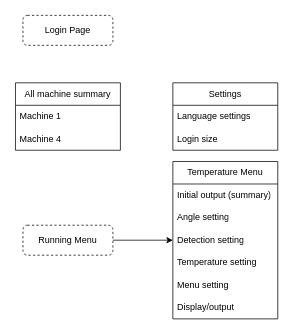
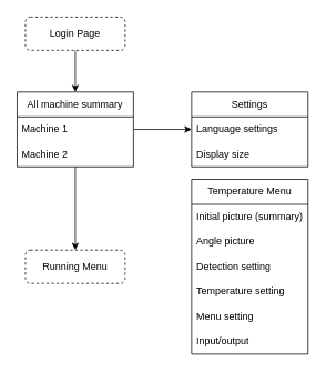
  <mxCell id="0" />
  <mxCell id="1" parent="0" />
+ <mxCell id="2" style="edgeStyle=orthogonalEdgeStyle;rounded=0;orthogonalLoop=1;jettySize=auto;html=1;" edge="1" parent="1" source="3" target="8"><mxGeometry relative="1" as="geometry" /></mxCell>
  <mxCell id="3" value="Login Page" style="rounded=1;whiteSpace=wrap;html=1;fontSize=12;glass=0;strokeWidth=1;shadow=0;dashed=1;" parent="1" vertex="1"><mxGeometry x="30" y="20" width="120" height="40" as="geometry" /></mxCell>
  <mxCell id="4" value="Settings" style="swimlane;fontStyle=0;childLayout=stackLayout;horizontal=1;startSize=30;horizontalStack=0;resizeParent=1;resizeParentMax=0;resizeLast=0;collapsible=1;marginBottom=0;whiteSpace=wrap;html=1;" vertex="1" parent="1"><mxGeometry x="230" y="110" width="140" height="90" as="geometry" /></mxCell>
  <mxCell id="5" value="Language settings" style="text;strokeColor=none;fillColor=none;align=left;verticalAlign=middle;spacingLeft=4;spacingRight=4;overflow=hidden;points=[[0,0.5],[1,0.5]];portConstraint=eastwest;rotatable=0;whiteSpace=wrap;html=1;" vertex="1" parent="4"><mxGeometry y="30" width="140" height="30" as="geometry" /></mxCell>
- <mxCell id="6" value="Login size" style="text;strokeColor=none;fillColor=none;align=left;verticalAlign=middle;spacingLeft=4;spacingRight=4;overflow=hidden;points=[[0,0.5],[1,0.5]];portConstraint=eastwest;rotatable=0;whiteSpace=wrap;html=1;" vertex="1" parent="4"><mxGeometry y="60" width="140" height="30" as="geometry" /></mxCell>
+ <mxCell id="6" value="Display size" style="text;strokeColor=none;fillColor=none;align=left;verticalAlign=middle;spacingLeft=4;spacingRight=4;overflow=hidden;points=[[0,0.5],[1,0.5]];portConstraint=eastwest;rotatable=0;whiteSpace=wrap;html=1;" vertex="1" parent="4"><mxGeometry y="60" width="140" height="30" as="geometry" /></mxCell>
+ <mxCell id="7" style="edgeStyle=orthogonalEdgeStyle;rounded=0;orthogonalLoop=1;jettySize=auto;html=1;entryX=0.5;entryY=0;entryDx=0;entryDy=0;" edge="1" parent="1" source="8" target="20"><mxGeometry relative="1" as="geometry"><mxPoint x="40" y="270" as="targetPoint" /></mxGeometry></mxCell>
  <mxCell id="8" value="All machine summary" style="swimlane;fontStyle=0;childLayout=stackLayout;horizontal=1;startSize=30;horizontalStack=0;resizeParent=1;resizeParentMax=0;resizeLast=0;collapsible=1;marginBottom=0;whiteSpace=wrap;html=1;" vertex="1" parent="1"><mxGeometry x="20" y="110" width="140" height="90" as="geometry" /></mxCell>
  <mxCell id="9" value="Machine 1" style="text;strokeColor=none;fillColor=none;align=left;verticalAlign=middle;spacingLeft=4;spacingRight=4;overflow=hidden;points=[[0,0.5],[1,0.5]];portConstraint=eastwest;rotatable=0;whiteSpace=wrap;html=1;" vertex="1" parent="8"><mxGeometry y="30" width="140" height="30" as="geometry" /></mxCell>
- <mxCell id="10" value="Machine 4" style="text;strokeColor=none;fillColor=none;align=left;verticalAlign=middle;spacingLeft=4;spacingRight=4;overflow=hidden;points=[[0,0.5],[1,0.5]];portConstraint=eastwest;rotatable=0;whiteSpace=wrap;html=1;" vertex="1" parent="8"><mxGeometry y="60" width="140" height="30" as="geometry" /></mxCell>
+ <mxCell id="10" value="Machine 2" style="text;strokeColor=none;fillColor=none;align=left;verticalAlign=middle;spacingLeft=4;spacingRight=4;overflow=hidden;points=[[0,0.5],[1,0.5]];portConstraint=eastwest;rotatable=0;whiteSpace=wrap;html=1;" vertex="1" parent="8"><mxGeometry y="60" width="140" height="30" as="geometry" /></mxCell>
  <mxCell id="11" value="Temperature Menu" style="swimlane;fontStyle=0;childLayout=stackLayout;horizontal=1;startSize=30;horizontalStack=0;resizeParent=1;resizeParentMax=0;resizeLast=0;collapsible=1;marginBottom=0;whiteSpace=wrap;html=1;" vertex="1" parent="1"><mxGeometry x="230" y="215" width="140" height="210" as="geometry" /></mxCell>
- <mxCell id="12" value="Initial output (summary)" style="text;strokeColor=none;fillColor=none;align=left;verticalAlign=middle;spacingLeft=4;spacingRight=4;overflow=hidden;points=[[0,0.5],[1,0.5]];portConstraint=eastwest;rotatable=0;whiteSpace=wrap;html=1;" vertex="1" parent="11"><mxGeometry y="30" width="140" height="30" as="geometry" /></mxCell>
- <mxCell id="13" value="Angle setting" style="text;strokeColor=none;fillColor=none;align=left;verticalAlign=middle;spacingLeft=4;spacingRight=4;overflow=hidden;points=[[0,0.5],[1,0.5]];portConstraint=eastwest;rotatable=0;whiteSpace=wrap;html=1;" vertex="1" parent="11"><mxGeometry y="60" width="140" height="30" as="geometry" /></mxCell>
+ <mxCell id="12" value="Initial picture (summary)" style="text;strokeColor=none;fillColor=none;align=left;verticalAlign=middle;spacingLeft=4;spacingRight=4;overflow=hidden;points=[[0,0.5],[1,0.5]];portConstraint=eastwest;rotatable=0;whiteSpace=wrap;html=1;" vertex="1" parent="11"><mxGeometry y="30" width="140" height="30" as="geometry" /></mxCell>
+ <mxCell id="13" value="Angle picture" style="text;strokeColor=none;fillColor=none;align=left;verticalAlign=middle;spacingLeft=4;spacingRight=4;overflow=hidden;points=[[0,0.5],[1,0.5]];portConstraint=eastwest;rotatable=0;whiteSpace=wrap;html=1;" vertex="1" parent="11"><mxGeometry y="60" width="140" height="30" as="geometry" /></mxCell>
  <mxCell id="14" value="Detection setting" style="text;strokeColor=none;fillColor=none;align=left;verticalAlign=middle;spacingLeft=4;spacingRight=4;overflow=hidden;points=[[0,0.5],[1,0.5]];portConstraint=eastwest;rotatable=0;whiteSpace=wrap;html=1;" vertex="1" parent="11"><mxGeometry y="90" width="140" height="30" as="geometry" /></mxCell>
  <mxCell id="15" value="Temperature setting" style="text;strokeColor=none;fillColor=none;align=left;verticalAlign=middle;spacingLeft=4;spacingRight=4;overflow=hidden;points=[[0,0.5],[1,0.5]];portConstraint=eastwest;rotatable=0;whiteSpace=wrap;html=1;" vertex="1" parent="11"><mxGeometry y="120" width="140" height="30" as="geometry" /></mxCell>
  <mxCell id="16" value="Menu setting" style="text;strokeColor=none;fillColor=none;align=left;verticalAlign=middle;spacingLeft=4;spacingRight=4;overflow=hidden;points=[[0,0.5],[1,0.5]];portConstraint=eastwest;rotatable=0;whiteSpace=wrap;html=1;" vertex="1" parent="11"><mxGeometry y="150" width="140" height="30" as="geometry" /></mxCell>
- <mxCell id="17" value="Display/output" style="text;strokeColor=none;fillColor=none;align=left;verticalAlign=middle;spacingLeft=4;spacingRight=4;overflow=hidden;points=[[0,0.5],[1,0.5]];portConstraint=eastwest;rotatable=0;whiteSpace=wrap;html=1;" vertex="1" parent="11"><mxGeometry y="180" width="140" height="30" as="geometry" /></mxCell>
- <mxCell id="19" style="edgeStyle=orthogonalEdgeStyle;rounded=0;orthogonalLoop=1;jettySize=auto;html=1;entryX=0;entryY=0.5;entryDx=0;entryDy=0;" edge="1" parent="1" source="20" target="14"><mxGeometry relative="1" as="geometry" /></mxCell>
+ <mxCell id="17" value="Input/output" style="text;strokeColor=none;fillColor=none;align=left;verticalAlign=middle;spacingLeft=4;spacingRight=4;overflow=hidden;points=[[0,0.5],[1,0.5]];portConstraint=eastwest;rotatable=0;whiteSpace=wrap;html=1;" vertex="1" parent="11"><mxGeometry y="180" width="140" height="30" as="geometry" /></mxCell>
+ <mxCell id="18" style="edgeStyle=orthogonalEdgeStyle;rounded=0;orthogonalLoop=1;jettySize=auto;html=1;entryX=0;entryY=0.5;entryDx=0;entryDy=0;" edge="1" parent="1" source="9" target="5"><mxGeometry relative="1" as="geometry" /></mxCell>
  <mxCell id="20" value="Running Menu" style="rounded=1;whiteSpace=wrap;html=1;fontSize=12;glass=0;strokeWidth=1;shadow=0;dashed=1;" vertex="1" parent="1"><mxGeometry x="30" y="300" width="120" height="40" as="geometry" /></mxCell>
